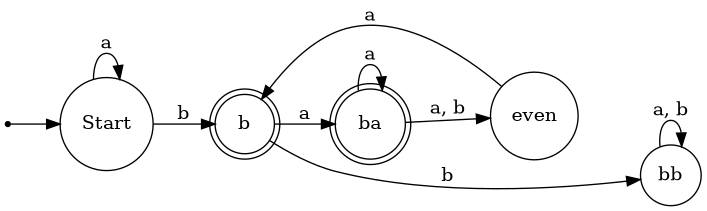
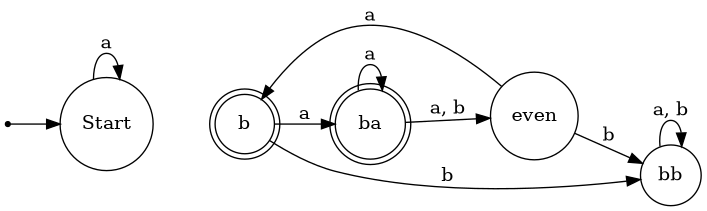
  digraph {
    rankdir=LR
    node [shape=circle]
    x [shape=point]
    Start
    b [shape=doublecircle]
    ba [shape=doublecircle]
    bb
    even
    x -> Start
    Start -> Start [label=a]
-   Start -> b [label=b]
    b -> ba [label=a]
    b -> bb [label=b]
    ba -> ba [label=a]
    ba -> even [label="a, b"]
    bb -> bb [label="a, b"]
    even -> b [label=a]
+   even -> bb [label=b]
  }
